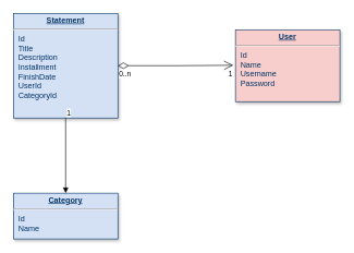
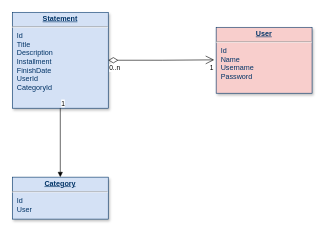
  <mxCell id="0" />
  <mxCell id="1" parent="0" />
  <mxCell id="2" value="&lt;p style=&quot;margin: 0px ; margin-top: 4px ; text-align: center ; text-decoration: underline&quot;&gt;&lt;strong&gt;Statement&lt;/strong&gt;&lt;/p&gt;&lt;hr&gt;&lt;p style=&quot;margin: 0px ; margin-left: 8px&quot;&gt;Id&lt;/p&gt;&lt;p style=&quot;margin: 0px ; margin-left: 8px&quot;&gt;Title&lt;/p&gt;&lt;p style=&quot;margin: 0px ; margin-left: 8px&quot;&gt;Description&lt;/p&gt;&lt;p style=&quot;margin: 0px ; margin-left: 8px&quot;&gt;Installment&lt;br&gt;&lt;/p&gt;&lt;p style=&quot;margin: 0px ; margin-left: 8px&quot;&gt;FinishDate&lt;/p&gt;&lt;p style=&quot;margin: 0px ; margin-left: 8px&quot;&gt;UserId&lt;br&gt;&lt;/p&gt;&lt;p style=&quot;margin: 0px ; margin-left: 8px&quot;&gt;CategoryId&lt;/p&gt;&lt;p style=&quot;margin: 0px ; margin-left: 8px&quot;&gt;&lt;br&gt;&lt;/p&gt;" style="verticalAlign=top;align=left;overflow=fill;fontSize=12;fontFamily=Helvetica;html=1;strokeColor=#003366;shadow=1;fillColor=#D4E1F5;fontColor=#003366" parent="1" vertex="1"><mxGeometry x="20" y="20" width="160" height="160" as="geometry" /></mxCell>
  <mxCell id="3" value="&lt;p style=&quot;margin: 0px ; margin-top: 4px ; text-align: center ; text-decoration: underline&quot;&gt;&lt;b&gt;User&lt;/b&gt;&lt;/p&gt;&lt;hr&gt;&lt;p style=&quot;margin: 0px ; margin-left: 8px&quot;&gt;Id&lt;/p&gt;&lt;p style=&quot;margin: 0px ; margin-left: 8px&quot;&gt;Name&lt;/p&gt;&lt;p style=&quot;margin: 0px ; margin-left: 8px&quot;&gt;Username&lt;/p&gt;&lt;p style=&quot;margin: 0px ; margin-left: 8px&quot;&gt;Password&lt;/p&gt;&lt;p style=&quot;margin: 0px ; margin-left: 8px&quot;&gt;&lt;br&gt;&lt;/p&gt;&lt;p style=&quot;margin: 0px ; margin-left: 8px&quot;&gt;&lt;br&gt;&lt;/p&gt;" style="verticalAlign=top;align=left;overflow=fill;fontSize=12;fontFamily=Helvetica;html=1;strokeColor=#003366;shadow=1;fillColor=#f8cecc;fontColor=#003366;" vertex="1" parent="1"><mxGeometry x="360" y="45" width="160" height="110" as="geometry" /></mxCell>
- <mxCell id="4" value="&lt;p style=&quot;margin: 0px ; margin-top: 4px ; text-align: center ; text-decoration: underline&quot;&gt;&lt;b&gt;Category&lt;/b&gt;&lt;/p&gt;&lt;hr&gt;&lt;p style=&quot;margin: 0px ; margin-left: 8px&quot;&gt;Id&lt;/p&gt;&lt;p style=&quot;margin: 0px ; margin-left: 8px&quot;&gt;Name&lt;/p&gt;&lt;p style=&quot;margin: 0px ; margin-left: 8px&quot;&gt;&lt;br&gt;&lt;/p&gt;&lt;p style=&quot;margin: 0px ; margin-left: 8px&quot;&gt;&lt;br&gt;&lt;/p&gt;" style="verticalAlign=top;align=left;overflow=fill;fontSize=12;fontFamily=Helvetica;html=1;strokeColor=#003366;shadow=1;fillColor=#D4E1F5;fontColor=#003366" vertex="1" parent="1"><mxGeometry x="20" y="295" width="160" height="70" as="geometry" /></mxCell>
+ <mxCell id="4" value="&lt;p style=&quot;margin: 0px ; margin-top: 4px ; text-align: center ; text-decoration: underline&quot;&gt;&lt;b&gt;Category&lt;/b&gt;&lt;/p&gt;&lt;hr&gt;&lt;p style=&quot;margin: 0px ; margin-left: 8px&quot;&gt;Id&lt;/p&gt;&lt;p style=&quot;margin: 0px ; margin-left: 8px&quot;&gt;User&lt;/p&gt;&lt;p style=&quot;margin: 0px ; margin-left: 8px&quot;&gt;&lt;br&gt;&lt;/p&gt;&lt;p style=&quot;margin: 0px ; margin-left: 8px&quot;&gt;&lt;br&gt;&lt;/p&gt;" style="verticalAlign=top;align=left;overflow=fill;fontSize=12;fontFamily=Helvetica;html=1;strokeColor=#003366;shadow=1;fillColor=#D4E1F5;fontColor=#003366" vertex="1" parent="1"><mxGeometry x="20" y="295" width="160" height="70" as="geometry" /></mxCell>
  <mxCell id="5" value="&lt;br&gt;" style="endArrow=block;endFill=1;html=1;edgeStyle=orthogonalEdgeStyle;align=left;verticalAlign=top;rounded=0;entryX=0.5;entryY=0;entryDx=0;entryDy=0;exitX=0.5;exitY=1;exitDx=0;exitDy=0;" edge="1" parent="1" source="2" target="4"><mxGeometry x="-1" relative="1" as="geometry"><mxPoint x="20" y="245" as="sourcePoint" /><mxPoint x="180" y="245" as="targetPoint" /></mxGeometry></mxCell>
  <mxCell id="6" value="1" style="edgeLabel;resizable=0;html=1;align=left;verticalAlign=bottom;" connectable="0" vertex="1" parent="5"><mxGeometry x="-1" relative="1" as="geometry" /></mxCell>
  <mxCell id="7" value="" style="endArrow=open;html=1;endSize=12;startArrow=diamondThin;startSize=14;startFill=0;edgeStyle=orthogonalEdgeStyle;rounded=0;exitX=1;exitY=0.5;exitDx=0;exitDy=0;entryX=-0.021;entryY=0.494;entryDx=0;entryDy=0;entryPerimeter=0;" edge="1" parent="1" source="2" target="3"><mxGeometry relative="1" as="geometry"><mxPoint x="190" y="99.71" as="sourcePoint" /><mxPoint x="350" y="99.71" as="targetPoint" /></mxGeometry></mxCell>
  <mxCell id="8" value="0..n" style="edgeLabel;resizable=0;html=1;align=left;verticalAlign=top;" connectable="0" vertex="1" parent="7"><mxGeometry x="-1" relative="1" as="geometry" /></mxCell>
  <mxCell id="9" value="1" style="edgeLabel;resizable=0;html=1;align=right;verticalAlign=top;" connectable="0" vertex="1" parent="7"><mxGeometry x="1" relative="1" as="geometry" /></mxCell>
